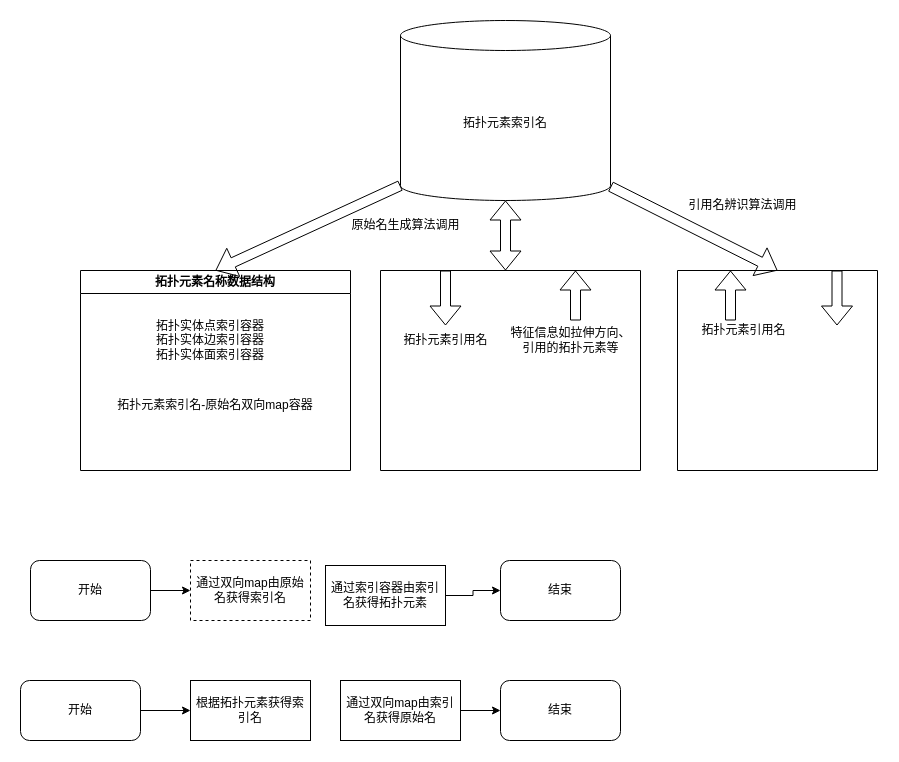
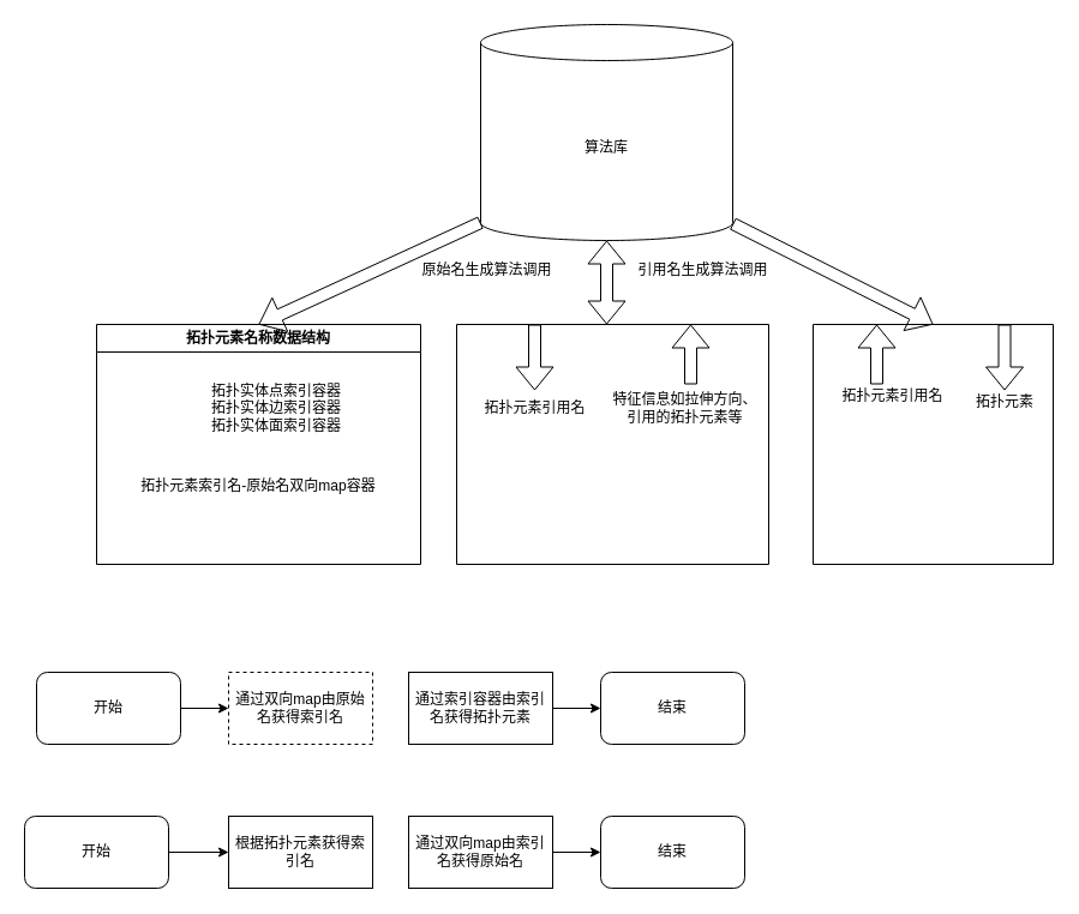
  <mxCell id="0" />
  <mxCell id="1" parent="0" />
- <mxCell id="2" value="拓扑元素索引名" style="shape=cylinder3;whiteSpace=wrap;html=1;boundedLbl=1;backgroundOutline=1;size=15;" vertex="1" parent="1"><mxGeometry x="400" y="20" width="210" height="180" as="geometry" /></mxCell>
+ <mxCell id="2" value="算法库" style="shape=cylinder3;whiteSpace=wrap;html=1;boundedLbl=1;backgroundOutline=1;size=15;" vertex="1" parent="1"><mxGeometry x="400" y="20" width="210" height="180" as="geometry" /></mxCell>
  <mxCell id="3" value="拓扑元素名称数据结构" style="swimlane;whiteSpace=wrap;html=1;" vertex="1" parent="1"><mxGeometry x="80" y="270" width="270" height="200" as="geometry" /></mxCell>
- <mxCell id="4" value="拓扑实体点索引容器&lt;br&gt;拓扑实体边索引容器&lt;br&gt;拓扑实体面索引容器" style="text;html=1;strokeColor=none;fillColor=none;align=center;verticalAlign=middle;whiteSpace=wrap;rounded=0;" vertex="1" parent="3"><mxGeometry x="70" y="40" width="120" height="60" as="geometry" /></mxCell>
+ <mxCell id="4" value="拓扑实体点索引容器&lt;br&gt;拓扑实体边索引容器&lt;br&gt;拓扑实体面索引容器" style="text;html=1;strokeColor=none;fillColor=none;align=center;verticalAlign=middle;whiteSpace=wrap;rounded=0;" vertex="1" parent="3"><mxGeometry x="90" y="40" width="120" height="60" as="geometry" /></mxCell>
  <mxCell id="5" value="拓扑元素索引名-原始名双向map容器" style="text;html=1;strokeColor=none;fillColor=none;align=center;verticalAlign=middle;whiteSpace=wrap;rounded=0;" vertex="1" parent="3"><mxGeometry x="30" y="120" width="210" height="30" as="geometry" /></mxCell>
  <mxCell id="6" value="" style="shape=flexArrow;endArrow=classic;html=1;rounded=0;exitX=0;exitY=1;exitDx=0;exitDy=-15;exitPerimeter=0;entryX=0.5;entryY=0;entryDx=0;entryDy=0;" edge="1" parent="1" source="2" target="3"><mxGeometry width="50" height="50" relative="1" as="geometry"><mxPoint x="440" y="280" as="sourcePoint" /><mxPoint x="490" y="230" as="targetPoint" /></mxGeometry></mxCell>
  <mxCell id="7" value="原始名生成算法调用" style="text;html=1;align=center;verticalAlign=middle;resizable=0;points=[];autosize=1;strokeColor=none;fillColor=none;" vertex="1" parent="1"><mxGeometry x="340" y="210" width="130" height="30" as="geometry" /></mxCell>
+ <mxCell id="8" value="引用名生成算法调用" style="text;html=1;align=center;verticalAlign=middle;resizable=0;points=[];autosize=1;strokeColor=none;fillColor=none;" vertex="1" parent="1"><mxGeometry x="520" y="210" width="130" height="30" as="geometry" /></mxCell>
  <mxCell id="9" value="" style="shape=flexArrow;endArrow=classic;html=1;rounded=0;entryX=0.5;entryY=0;entryDx=0;entryDy=0;" edge="1" parent="1" target="17"><mxGeometry width="50" height="50" relative="1" as="geometry"><mxPoint x="610" y="186" as="sourcePoint" /><mxPoint x="740" y="260" as="targetPoint" /></mxGeometry></mxCell>
  <mxCell id="10" value="" style="shape=flexArrow;endArrow=classic;startArrow=classic;html=1;rounded=0;entryX=0.5;entryY=1;entryDx=0;entryDy=0;entryPerimeter=0;" edge="1" parent="1" target="2"><mxGeometry width="100" height="100" relative="1" as="geometry"><mxPoint x="505" y="270" as="sourcePoint" /><mxPoint x="540" y="260" as="targetPoint" /></mxGeometry></mxCell>
  <mxCell id="11" value="" style="swimlane;startSize=0;" vertex="1" parent="1"><mxGeometry x="380" y="270" width="260" height="200" as="geometry" /></mxCell>
  <mxCell id="12" value="拓扑元素引用名" style="text;html=1;align=center;verticalAlign=middle;resizable=0;points=[];autosize=1;strokeColor=none;fillColor=none;" vertex="1" parent="11"><mxGeometry x="10" y="55" width="110" height="30" as="geometry" /></mxCell>
  <mxCell id="13" value="特征信息如拉伸方向、&lt;br&gt;引用的拓扑元素等" style="text;html=1;align=center;verticalAlign=middle;resizable=0;points=[];autosize=1;strokeColor=none;fillColor=none;" vertex="1" parent="11"><mxGeometry x="120" y="50" width="140" height="40" as="geometry" /></mxCell>
  <mxCell id="14" value="" style="shape=flexArrow;endArrow=classic;html=1;rounded=0;exitX=0.25;exitY=0;exitDx=0;exitDy=0;" edge="1" parent="11" source="11" target="12"><mxGeometry width="50" height="50" relative="1" as="geometry"><mxPoint x="110" y="160" as="sourcePoint" /><mxPoint x="63" y="60" as="targetPoint" /></mxGeometry></mxCell>
  <mxCell id="15" value="" style="shape=flexArrow;endArrow=classic;html=1;rounded=0;entryX=0.75;entryY=0;entryDx=0;entryDy=0;" edge="1" parent="11" target="11"><mxGeometry width="50" height="50" relative="1" as="geometry"><mxPoint x="195" y="50" as="sourcePoint" /><mxPoint x="170" y="120" as="targetPoint" /></mxGeometry></mxCell>
- <mxCell id="16" value="引用名辨识算法调用" style="text;html=1;align=center;verticalAlign=middle;resizable=0;points=[];autosize=1;strokeColor=none;fillColor=none;" vertex="1" parent="1"><mxGeometry x="677" y="190" width="130" height="30" as="geometry" /></mxCell>
  <mxCell id="17" value="" style="swimlane;startSize=0;" vertex="1" parent="1"><mxGeometry x="677" y="270" width="200" height="200" as="geometry" /></mxCell>
  <mxCell id="18" value="拓扑元素引用名" style="text;html=1;strokeColor=none;fillColor=none;align=center;verticalAlign=middle;whiteSpace=wrap;rounded=0;" vertex="1" parent="17"><mxGeometry x="23" y="50" width="87" height="20" as="geometry" /></mxCell>
+ <mxCell id="19" value="拓扑元素" style="text;html=1;strokeColor=none;fillColor=none;align=center;verticalAlign=middle;whiteSpace=wrap;rounded=0;" vertex="1" parent="17"><mxGeometry x="130" y="50" width="60" height="30" as="geometry" /></mxCell>
  <mxCell id="20" value="" style="shape=flexArrow;endArrow=classic;html=1;rounded=0;exitX=0.25;exitY=0;exitDx=0;exitDy=0;" edge="1" parent="17"><mxGeometry width="50" height="50" relative="1" as="geometry"><mxPoint x="159.5" as="sourcePoint" /><mxPoint x="159.5" y="55" as="targetPoint" /></mxGeometry></mxCell>
  <mxCell id="21" value="" style="shape=flexArrow;endArrow=classic;html=1;rounded=0;entryX=0.75;entryY=0;entryDx=0;entryDy=0;" edge="1" parent="17"><mxGeometry width="50" height="50" relative="1" as="geometry"><mxPoint x="53" y="50" as="sourcePoint" /><mxPoint x="53" as="targetPoint" /></mxGeometry></mxCell>
  <mxCell id="22" style="edgeStyle=orthogonalEdgeStyle;rounded=0;orthogonalLoop=1;jettySize=auto;html=1;entryX=0;entryY=0.5;entryDx=0;entryDy=0;" edge="1" parent="1" source="23" target="24"><mxGeometry relative="1" as="geometry"><mxPoint x="220" y="590" as="targetPoint" /></mxGeometry></mxCell>
  <mxCell id="23" value="开始" style="rounded=1;whiteSpace=wrap;html=1;" vertex="1" parent="1"><mxGeometry x="30" y="560" width="120" height="60" as="geometry" /></mxCell>
  <mxCell id="24" value="通过双向map由原始名获得索引名" style="rounded=0;whiteSpace=wrap;html=1;dashed=1;" vertex="1" parent="1"><mxGeometry x="190" y="560" width="120" height="60" as="geometry" /></mxCell>
  <mxCell id="25" style="edgeStyle=orthogonalEdgeStyle;rounded=0;orthogonalLoop=1;jettySize=auto;html=1;entryX=0;entryY=0.5;entryDx=0;entryDy=0;" edge="1" parent="1" source="26" target="27"><mxGeometry relative="1" as="geometry" /></mxCell>
- <mxCell id="26" value="通过索引容器由索引名获得拓扑元素" style="rounded=0;whiteSpace=wrap;html=1;" vertex="1" parent="1"><mxGeometry x="325" y="565" width="120" height="60" as="geometry" /></mxCell>
+ <mxCell id="26" value="通过索引容器由索引名获得拓扑元素" style="rounded=0;whiteSpace=wrap;html=1;" vertex="1" parent="1"><mxGeometry x="340" y="560" width="120" height="60" as="geometry" /></mxCell>
  <mxCell id="27" value="结束" style="rounded=1;whiteSpace=wrap;html=1;" vertex="1" parent="1"><mxGeometry x="500" y="560" width="120" height="60" as="geometry" /></mxCell>
  <mxCell id="28" style="edgeStyle=orthogonalEdgeStyle;rounded=0;orthogonalLoop=1;jettySize=auto;html=1;entryX=0;entryY=0.5;entryDx=0;entryDy=0;" edge="1" parent="1" source="29" target="30"><mxGeometry relative="1" as="geometry"><mxPoint x="210" y="710" as="targetPoint" /></mxGeometry></mxCell>
  <mxCell id="29" value="开始" style="rounded=1;whiteSpace=wrap;html=1;" vertex="1" parent="1"><mxGeometry x="20" y="680" width="120" height="60" as="geometry" /></mxCell>
  <mxCell id="30" value="根据拓扑元素获得索引名" style="rounded=0;whiteSpace=wrap;html=1;" vertex="1" parent="1"><mxGeometry x="190" y="680" width="120" height="60" as="geometry" /></mxCell>
  <mxCell id="31" style="edgeStyle=orthogonalEdgeStyle;rounded=0;orthogonalLoop=1;jettySize=auto;html=1;entryX=0;entryY=0.5;entryDx=0;entryDy=0;" edge="1" parent="1" source="32" target="33"><mxGeometry relative="1" as="geometry" /></mxCell>
  <mxCell id="32" value="通过双向map由索引名获得原始名" style="rounded=0;whiteSpace=wrap;html=1;" vertex="1" parent="1"><mxGeometry x="340" y="680" width="120" height="60" as="geometry" /></mxCell>
  <mxCell id="33" value="结束" style="rounded=1;whiteSpace=wrap;html=1;" vertex="1" parent="1"><mxGeometry x="500" y="680" width="120" height="60" as="geometry" /></mxCell>
